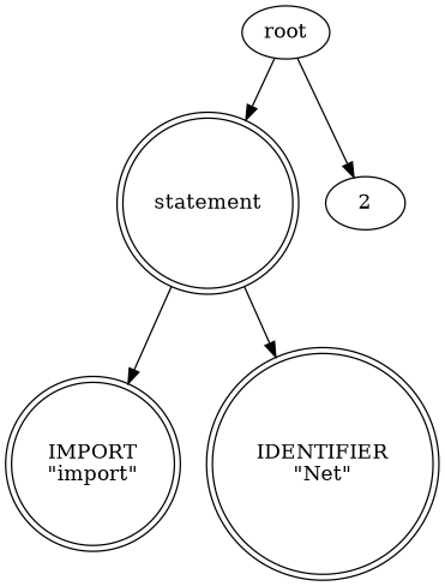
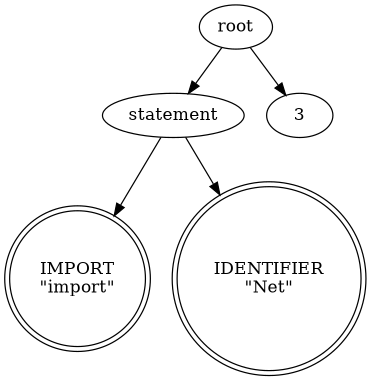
  digraph {
    node [shape=ellipse fontcolor=black]
    edge [arrowshape=none]
    n1 [height=0.50 label="IMPORT\n\"import\"" shape=doublecircle fontcolor=""]
    n2 [height=0.50 label="IDENTIFIER\n\"Net\"" shape=doublecircle fontcolor=""]
-   n3 [height=0.50 label=statement shape=doublecircle]
-   3 [height=0.50 label=2]
+   n3 [height=0.50 label=statement]
+   3 [height=0.50]
    n5 [height=0.50 label=root]
    n3 -> n1
    n3 -> n2
    n5 -> n3
    n5 -> 3
  }
